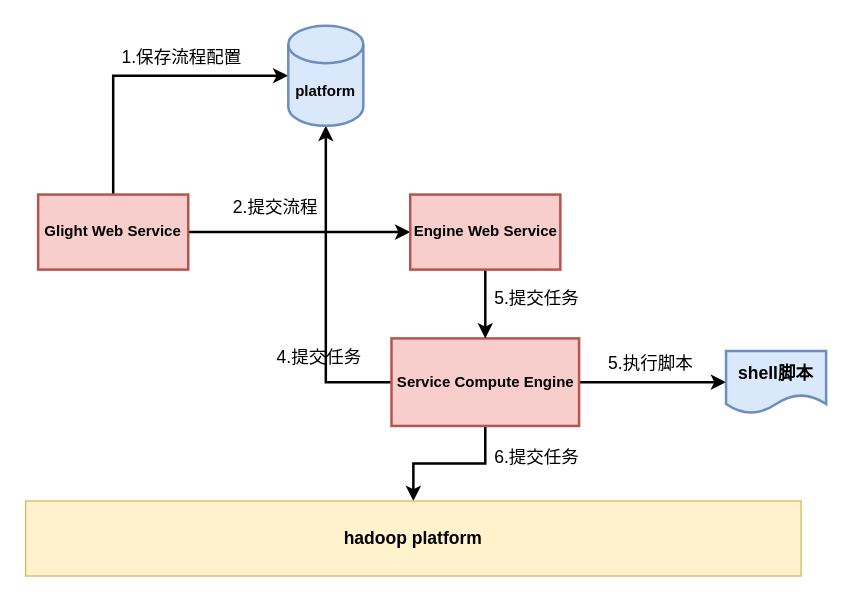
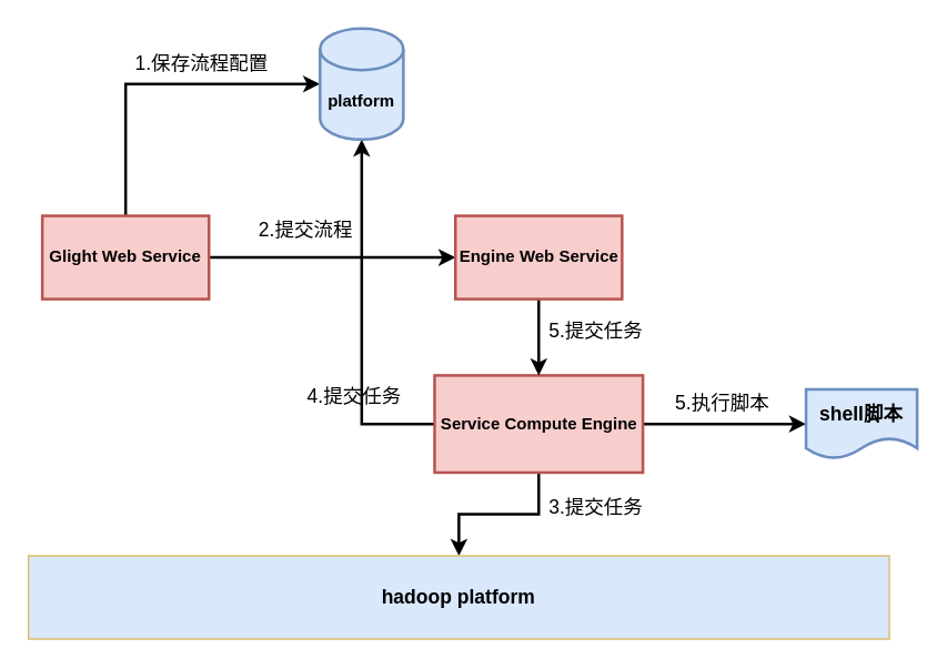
  <mxCell id="0" />
  <mxCell id="1" parent="0" />
  <mxCell id="2" style="edgeStyle=orthogonalEdgeStyle;rounded=0;orthogonalLoop=1;jettySize=auto;html=1;entryX=0;entryY=0.5;entryDx=0;entryDy=0;fontSize=14;strokeWidth=2;" parent="1" source="4" target="11" edge="1"><mxGeometry relative="1" as="geometry" /></mxCell>
  <mxCell id="3" style="edgeStyle=orthogonalEdgeStyle;rounded=0;orthogonalLoop=1;jettySize=auto;html=1;entryX=0;entryY=0.5;entryDx=0;entryDy=0;entryPerimeter=0;strokeWidth=2;fontSize=14;exitX=0.5;exitY=0;exitDx=0;exitDy=0;" parent="1" source="4" target="9" edge="1"><mxGeometry relative="1" as="geometry" /></mxCell>
  <mxCell id="4" value="&lt;b&gt;Glight Web Service&lt;/b&gt;" style="rounded=0;whiteSpace=wrap;html=1;fillColor=#f8cecc;strokeColor=#b85450;strokeWidth=2;" parent="1" vertex="1"><mxGeometry x="30" y="155" width="120" height="60" as="geometry" /></mxCell>
  <mxCell id="5" value="" style="edgeStyle=orthogonalEdgeStyle;rounded=0;orthogonalLoop=1;jettySize=auto;html=1;strokeWidth=2;fontSize=14;" parent="1" source="8" target="15" edge="1"><mxGeometry relative="1" as="geometry" /></mxCell>
  <mxCell id="6" value="" style="edgeStyle=orthogonalEdgeStyle;rounded=0;orthogonalLoop=1;jettySize=auto;html=1;strokeWidth=2;fontSize=14;" parent="1" source="8" target="12" edge="1"><mxGeometry relative="1" as="geometry" /></mxCell>
  <mxCell id="7" style="edgeStyle=orthogonalEdgeStyle;rounded=0;orthogonalLoop=1;jettySize=auto;html=1;entryX=0.5;entryY=1;entryDx=0;entryDy=0;entryPerimeter=0;strokeWidth=2;fontSize=14;" parent="1" source="8" target="9" edge="1"><mxGeometry relative="1" as="geometry" /></mxCell>
  <mxCell id="8" value="&lt;b&gt;Service Compute Engine&lt;/b&gt;" style="rounded=0;whiteSpace=wrap;html=1;fillColor=#f8cecc;strokeColor=#b85450;strokeWidth=2;" parent="1" vertex="1"><mxGeometry x="312.5" y="270" width="150" height="70" as="geometry" /></mxCell>
  <mxCell id="9" value="&lt;b&gt;platform&lt;/b&gt;" style="shape=cylinder3;whiteSpace=wrap;html=1;boundedLbl=1;backgroundOutline=1;size=15;fillColor=#dae8fc;strokeColor=#6c8ebf;strokeWidth=2;" parent="1" vertex="1"><mxGeometry x="230" y="20" width="60" height="80" as="geometry" /></mxCell>
  <mxCell id="10" value="" style="edgeStyle=orthogonalEdgeStyle;rounded=0;orthogonalLoop=1;jettySize=auto;html=1;strokeWidth=2;fontSize=14;" parent="1" source="11" target="8" edge="1"><mxGeometry relative="1" as="geometry" /></mxCell>
  <mxCell id="11" value="&lt;b&gt;Engine Web Service&lt;/b&gt;" style="rounded=0;whiteSpace=wrap;html=1;fillColor=#f8cecc;strokeColor=#b85450;strokeWidth=2;" parent="1" vertex="1"><mxGeometry x="327.5" y="155" width="120" height="60" as="geometry" /></mxCell>
- <mxCell id="12" value="&lt;font style=&quot;font-size: 14px;&quot;&gt;&lt;b&gt;hadoop platform&lt;/b&gt;&lt;/font&gt;" style="rounded=0;whiteSpace=wrap;html=1;fillColor=#fff2cc;strokeColor=#d6b656;" parent="1" vertex="1"><mxGeometry x="20" y="400" width="620" height="60" as="geometry" /></mxCell>
+ <mxCell id="12" value="&lt;font style=&quot;font-size: 14px;&quot;&gt;&lt;b&gt;hadoop platform&lt;/b&gt;&lt;/font&gt;" style="rounded=0;whiteSpace=wrap;html=1;fillColor=#dae8fc;strokeColor=#d6b656;" parent="1" vertex="1"><mxGeometry x="20" y="400" width="620" height="60" as="geometry" /></mxCell>
  <mxCell id="13" value="2.提交流程" style="text;html=1;strokeColor=none;fillColor=none;align=center;verticalAlign=middle;whiteSpace=wrap;rounded=0;strokeWidth=2;fontSize=14;" parent="1" vertex="1"><mxGeometry x="180" y="150" width="80" height="30" as="geometry" /></mxCell>
  <mxCell id="14" value="5.提交任务" style="text;html=1;strokeColor=none;fillColor=none;align=center;verticalAlign=middle;whiteSpace=wrap;rounded=0;strokeWidth=2;fontSize=14;" parent="1" vertex="1"><mxGeometry x="368.5" y="223" width="120" height="30" as="geometry" /></mxCell>
  <mxCell id="15" value="&lt;b&gt;shell脚本&lt;/b&gt;" style="shape=document;whiteSpace=wrap;html=1;boundedLbl=1;strokeWidth=2;fontSize=14;fillColor=#dae8fc;strokeColor=#6c8ebf;" parent="1" vertex="1"><mxGeometry x="580" y="280" width="80" height="50" as="geometry" /></mxCell>
  <mxCell id="16" value="5.执行脚本" style="text;html=1;strokeColor=none;fillColor=none;align=center;verticalAlign=middle;whiteSpace=wrap;rounded=0;strokeWidth=2;fontSize=14;" parent="1" vertex="1"><mxGeometry x="460" y="275" width="120" height="30" as="geometry" /></mxCell>
- <mxCell id="17" value="6.提交任务" style="text;html=1;strokeColor=none;fillColor=none;align=center;verticalAlign=middle;whiteSpace=wrap;rounded=0;strokeWidth=2;fontSize=14;" parent="1" vertex="1"><mxGeometry x="388.5" y="350" width="80" height="30" as="geometry" /></mxCell>
+ <mxCell id="17" value="3.提交任务" style="text;html=1;strokeColor=none;fillColor=none;align=center;verticalAlign=middle;whiteSpace=wrap;rounded=0;strokeWidth=2;fontSize=14;" parent="1" vertex="1"><mxGeometry x="388.5" y="350" width="80" height="30" as="geometry" /></mxCell>
  <mxCell id="18" value="1.保存流程配置" style="text;html=1;strokeColor=none;fillColor=none;align=center;verticalAlign=middle;whiteSpace=wrap;rounded=0;strokeWidth=2;fontSize=14;" parent="1" vertex="1"><mxGeometry x="90" y="30" width="110" height="30" as="geometry" /></mxCell>
  <mxCell id="19" value="4.提交任务" style="text;html=1;strokeColor=none;fillColor=none;align=center;verticalAlign=middle;whiteSpace=wrap;rounded=0;strokeWidth=2;fontSize=14;" parent="1" vertex="1"><mxGeometry x="200" y="270" width="110" height="30" as="geometry" /></mxCell>
